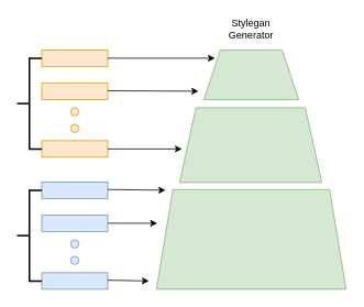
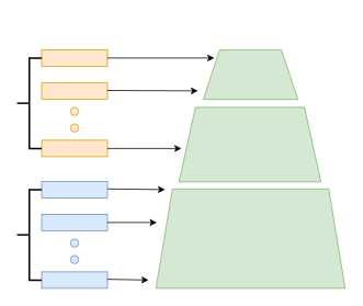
  <mxCell id="0" />
  <mxCell id="1" parent="0" />
  <mxCell id="2" value="" style="rounded=0;whiteSpace=wrap;html=1;fillColor=#ffe6cc;strokeColor=#d79b00;" vertex="1" parent="1"><mxGeometry x="50" y="60" width="80" height="20" as="geometry" /></mxCell>
  <mxCell id="3" value="" style="rounded=0;whiteSpace=wrap;html=1;fillColor=#ffe6cc;strokeColor=#d79b00;" vertex="1" parent="1"><mxGeometry x="50" y="100" width="80" height="20" as="geometry" /></mxCell>
  <mxCell id="4" value="" style="rounded=0;whiteSpace=wrap;html=1;fillColor=#ffe6cc;strokeColor=#d79b00;" vertex="1" parent="1"><mxGeometry x="50" y="170" width="80" height="20" as="geometry" /></mxCell>
  <mxCell id="5" value="" style="ellipse;whiteSpace=wrap;html=1;aspect=fixed;fillColor=#ffe6cc;strokeColor=#d79b00;" vertex="1" parent="1"><mxGeometry x="85" y="130" width="10" height="10" as="geometry" /></mxCell>
  <mxCell id="6" value="" style="ellipse;whiteSpace=wrap;html=1;aspect=fixed;fillColor=#ffe6cc;strokeColor=#d79b00;" vertex="1" parent="1"><mxGeometry x="85" y="150" width="10" height="10" as="geometry" /></mxCell>
  <mxCell id="7" value="" style="strokeWidth=2;html=1;shape=mxgraph.flowchart.annotation_2;align=left;labelPosition=right;pointerEvents=1;" vertex="1" parent="1"><mxGeometry x="20" y="70" width="30" height="110" as="geometry" /></mxCell>
  <mxCell id="8" value="" style="rounded=0;whiteSpace=wrap;html=1;fillColor=#dae8fc;strokeColor=#6c8ebf;" vertex="1" parent="1"><mxGeometry x="50" y="220" width="80" height="20" as="geometry" /></mxCell>
  <mxCell id="9" value="" style="rounded=0;whiteSpace=wrap;html=1;fillColor=#dae8fc;strokeColor=#6c8ebf;" vertex="1" parent="1"><mxGeometry x="50" y="260" width="80" height="20" as="geometry" /></mxCell>
  <mxCell id="10" value="" style="rounded=0;whiteSpace=wrap;html=1;fillColor=#dae8fc;strokeColor=#6c8ebf;" vertex="1" parent="1"><mxGeometry x="50" y="330" width="80" height="20" as="geometry" /></mxCell>
  <mxCell id="11" value="" style="ellipse;whiteSpace=wrap;html=1;aspect=fixed;fillColor=#dae8fc;strokeColor=#6c8ebf;" vertex="1" parent="1"><mxGeometry x="85" y="290" width="10" height="10" as="geometry" /></mxCell>
  <mxCell id="12" value="" style="ellipse;whiteSpace=wrap;html=1;aspect=fixed;fillColor=#dae8fc;strokeColor=#6c8ebf;" vertex="1" parent="1"><mxGeometry x="85" y="310" width="10" height="10" as="geometry" /></mxCell>
  <mxCell id="13" value="" style="strokeWidth=2;html=1;shape=mxgraph.flowchart.annotation_2;align=left;labelPosition=right;pointerEvents=1;" vertex="1" parent="1"><mxGeometry x="20" y="230" width="30" height="110" as="geometry" /></mxCell>
  <mxCell id="14" value="" style="group" vertex="1" connectable="0" parent="1"><mxGeometry x="189" y="60" width="230" height="290" as="geometry" /></mxCell>
  <mxCell id="15" value="" style="shape=trapezoid;perimeter=trapezoidPerimeter;whiteSpace=wrap;html=1;fixedSize=1;fillColor=#d5e8d4;strokeColor=#82b366;" vertex="1" parent="14"><mxGeometry x="57.5" width="115" height="60.417" as="geometry" /></mxCell>
  <mxCell id="16" value="" style="shape=trapezoid;perimeter=trapezoidPerimeter;whiteSpace=wrap;html=1;fixedSize=1;fillColor=#d5e8d4;strokeColor=#82b366;" vertex="1" parent="14"><mxGeometry x="28" y="69.998" width="172.5" height="90.625" as="geometry" /></mxCell>
  <mxCell id="17" value="" style="shape=trapezoid;perimeter=trapezoidPerimeter;whiteSpace=wrap;html=1;fixedSize=1;movable=1;resizable=1;rotatable=1;deletable=1;editable=1;locked=0;connectable=1;fillColor=#d5e8d4;strokeColor=#82b366;" vertex="1" parent="14"><mxGeometry y="169.167" width="230" height="120.833" as="geometry" /></mxCell>
  <mxCell id="18" value="" style="endArrow=classic;html=1;rounded=0;exitX=1;exitY=0.5;exitDx=0;exitDy=0;" edge="1" parent="14"><mxGeometry width="50" height="50" relative="1" as="geometry"><mxPoint x="-59" y="120" as="sourcePoint" /><mxPoint x="31" y="120" as="targetPoint" /></mxGeometry></mxCell>
  <mxCell id="19" value="" style="endArrow=classic;html=1;rounded=0;exitX=1;exitY=0.5;exitDx=0;exitDy=0;" edge="1" parent="14"><mxGeometry width="50" height="50" relative="1" as="geometry"><mxPoint x="-59" y="169.17" as="sourcePoint" /><mxPoint x="11" y="170" as="targetPoint" /></mxGeometry></mxCell>
  <mxCell id="20" value="" style="endArrow=classic;html=1;rounded=0;exitX=1;exitY=0.5;exitDx=0;exitDy=0;" edge="1" parent="14"><mxGeometry width="50" height="50" relative="1" as="geometry"><mxPoint x="-59" y="210" as="sourcePoint" /><mxPoint x="1" y="210" as="targetPoint" /></mxGeometry></mxCell>
  <mxCell id="21" value="" style="endArrow=classic;html=1;rounded=0;exitX=1;exitY=0.5;exitDx=0;exitDy=0;" edge="1" parent="1" source="2"><mxGeometry width="50" height="50" relative="1" as="geometry"><mxPoint x="160" y="80" as="sourcePoint" /><mxPoint x="260" y="70" as="targetPoint" /></mxGeometry></mxCell>
  <mxCell id="22" value="" style="endArrow=classic;html=1;rounded=0;exitX=1;exitY=0.5;exitDx=0;exitDy=0;" edge="1" parent="1"><mxGeometry width="50" height="50" relative="1" as="geometry"><mxPoint x="130" y="109.5" as="sourcePoint" /><mxPoint x="240" y="110" as="targetPoint" /></mxGeometry></mxCell>
  <mxCell id="23" value="" style="endArrow=classic;html=1;rounded=0;exitX=1;exitY=0.5;exitDx=0;exitDy=0;" edge="1" parent="1"><mxGeometry width="50" height="50" relative="1" as="geometry"><mxPoint x="130" y="339" as="sourcePoint" /><mxPoint x="180" y="340" as="targetPoint" /></mxGeometry></mxCell>
- <mxCell id="24" value="Stylegan&lt;br&gt;Generator" style="text;html=1;strokeColor=none;fillColor=none;align=center;verticalAlign=middle;whiteSpace=wrap;rounded=0;strokeWidth=2;" vertex="1" parent="1"><mxGeometry x="274" y="20" width="60" height="30" as="geometry" /></mxCell>
